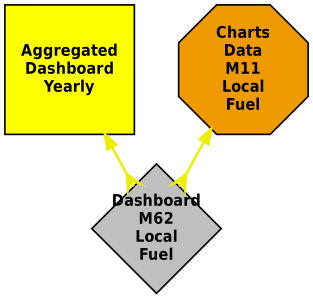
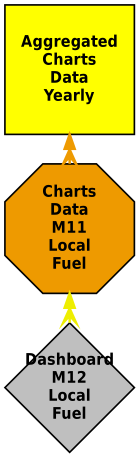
  digraph {
    nodesep=0.75
    node [fillcolor=yellow fixedsize=true fontname="Helvetica-Narrow-Bold" fontsize=20 penwidth=2 shape=box style=filled]
    edge [arrowhead=crow arrowsize=1.75 color=yellow2 dir=both penwidth=3]
-   n1 [fillcolor=grey75 height=2.2 label="Dashboard\nM62\nLocal\nFuel" shape=diamond width=2.2]
-   n2 [height=2.2 label="Aggregated\nDashboard\nYearly" width=2.2]
+   n1 [fillcolor=grey75 height=2.2 label="Dashboard\nM12\nLocal\nFuel" shape=diamond width=2.2]
    n3 [fillcolor=orange2 height=2.2 label="Charts\nData\nM11\nLocal\nFuel" shape=octagon width=2.2]
-   n2 -> n1
+   n4 [height=2.2 label="Aggregated\nCharts\nData\nYearly" width=2.2]
    n3 -> n1
+   n4 -> n3 [color=orange2]
  }
